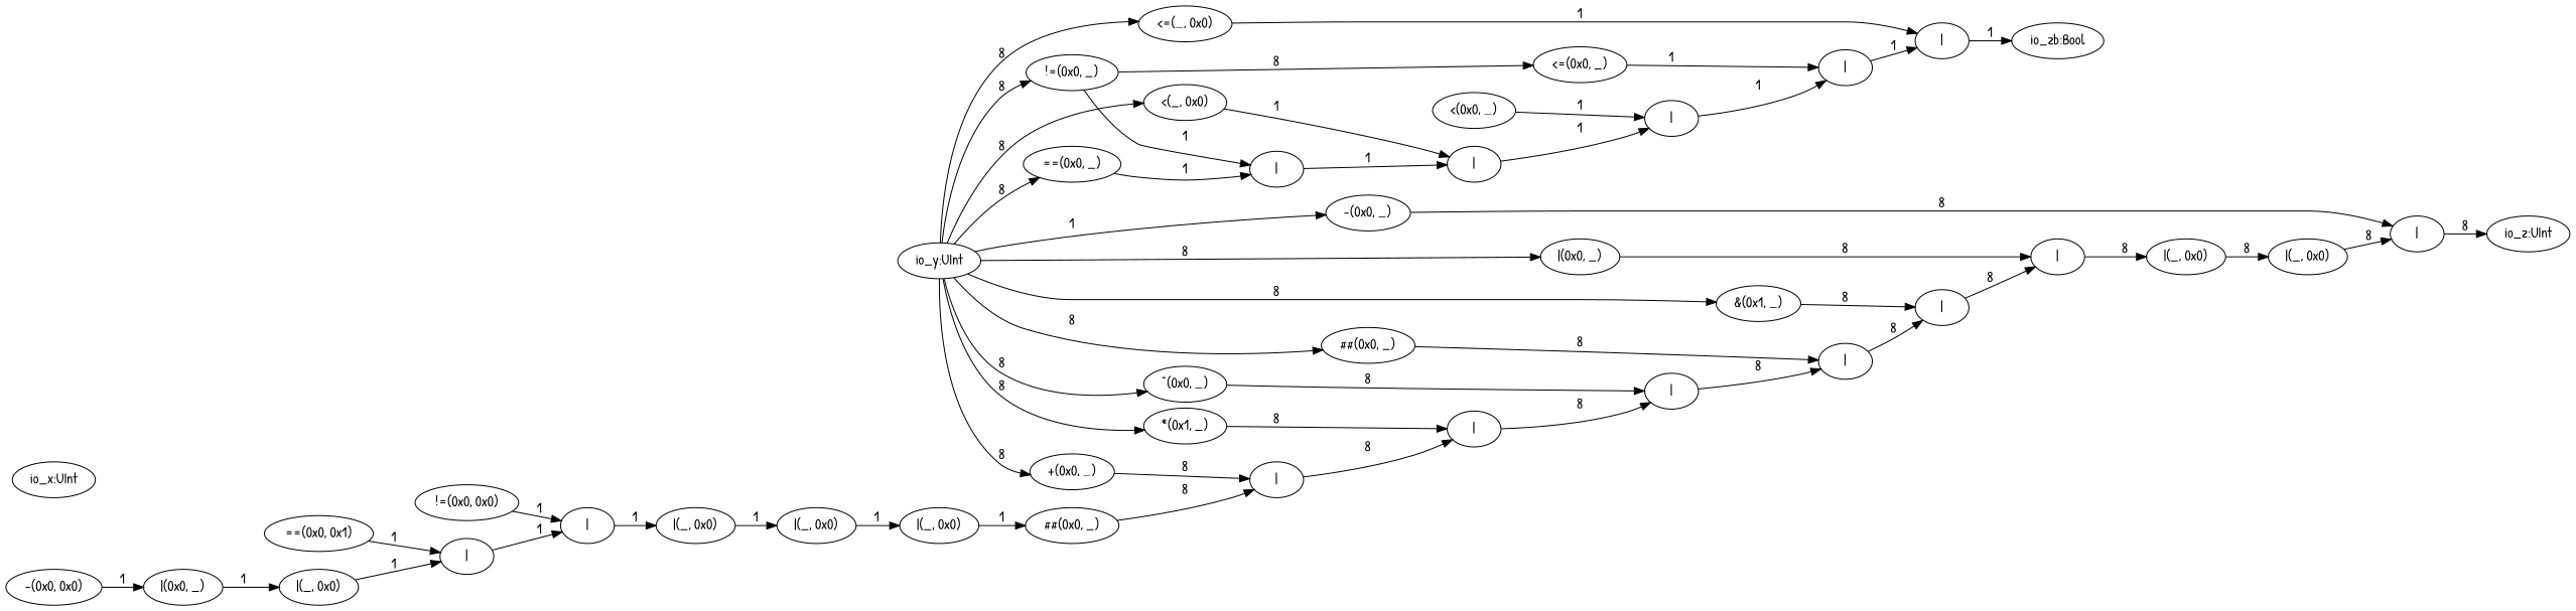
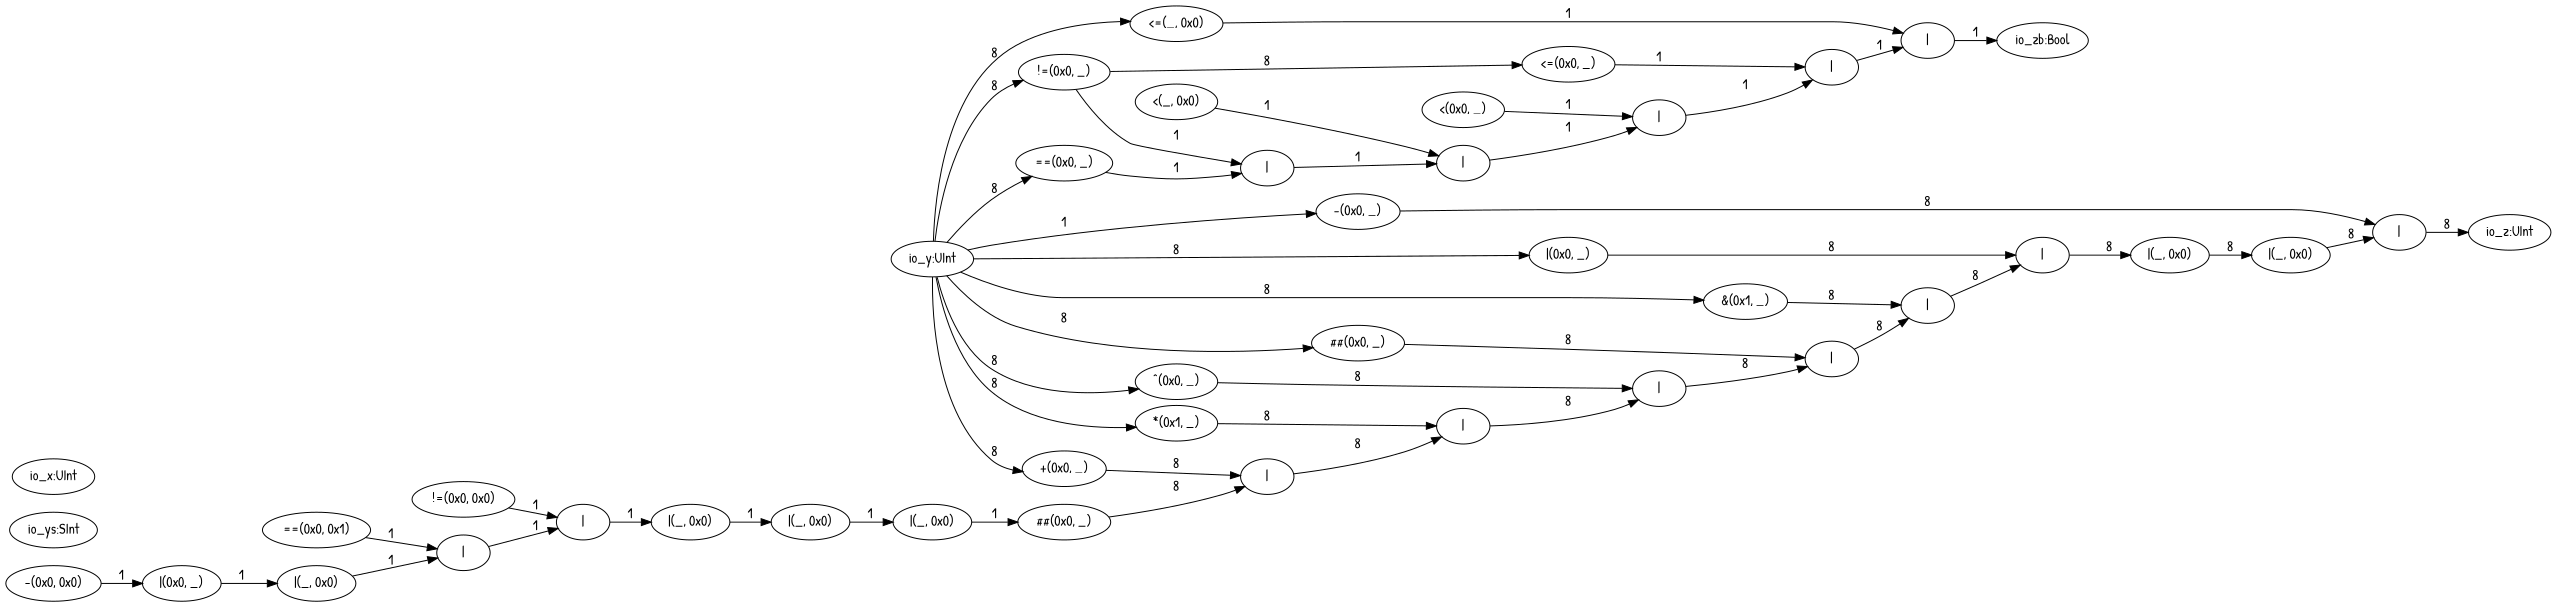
  digraph {
    fontname="Patrick Hand"
    rankdir=LR
    node [fontname="Patrick Hand"]
    edge [fontname="Patrick Hand"]
    n1 [label="io_zb:Bool"]
    n2 [label="|"]
    n3 [label="<=(_, 0x0)"]
    n4 [label="io_y:UInt"]
    n5 [label="<(_, 0x0)"]
    n6 [label="!=(0x0, _)"]
    n7 [label="==(0x0, _)"]
    n8 [label="-(0x0, _)"]
    n9 [label="|(0x0, _)"]
    n10 [label="&(0x1, _)"]
    n11 [label="##(0x0, _)"]
    n12 [label="^(0x0, _)"]
    n13 [label="*(0x1, _)"]
    n14 [label="+(0x0, _)"]
    n15 [label="<=(0x0, _)"]
    n16 [label="|"]
    n17 [label="<(0x0, _)"]
    n18 [label="|"]
    n19 [label="|"]
    n20 [label="|"]
    n21 [label="|"]
    n22 [label="|"]
    n23 [label="|"]
    n24 [label="|"]
    n25 [label="|"]
    n26 [label="|"]
    n27 [label="|"]
    n28 [label="io_z:UInt"]
    n29 [label="|(_, 0x0)"]
    n30 [label="|(_, 0x0)"]
    n31 [label="##(0x0, _)"]
    n32 [label="|(_, 0x0)"]
    n33 [label="|(_, 0x0)"]
    n34 [label="|(_, 0x0)"]
    n35 [label="|"]
    n36 [label="!=(0x0, 0x0)"]
    n37 [label="|"]
    n38 [label="==(0x0, 0x1)"]
    n39 [label="|(_, 0x0)"]
    n40 [label="|(0x0, _)"]
    n41 [label="-(0x0, 0x0)"]
+   n42 [label="io_ys:SInt"]
    n43 [label="io_x:UInt"]
    n2 -> n1 [label=1]
    n3 -> n2 [label=1]
    n4 -> n3 [label=8]
-   n4 -> n5 [label=8]
    n4 -> n6 [label=8]
    n4 -> n7 [label=8]
    n4 -> n8 [label=1]
    n4 -> n9 [label=8]
    n4 -> n10 [label=8]
    n4 -> n11 [label=8]
    n4 -> n12 [label=8]
    n4 -> n13 [label=8]
    n4 -> n14 [label=8]
    n5 -> n19 [label=1]
    n6 -> n15 [label=8]
    n6 -> n20 [label=1]
    n7 -> n20 [label=1]
    n8 -> n21 [label=8]
    n9 -> n22 [label=8]
    n10 -> n23 [label=8]
    n11 -> n24 [label=8]
    n12 -> n25 [label=8]
    n13 -> n26 [label=8]
    n14 -> n27 [label=8]
    n15 -> n16 [label=1]
    n16 -> n2 [label=1]
    n17 -> n18 [label=1]
    n18 -> n16 [label=1]
    n19 -> n18 [label=1]
    n20 -> n19 [label=1]
    n21 -> n28 [label=8]
    n22 -> n30 [label=8]
    n23 -> n22 [label=8]
    n24 -> n23 [label=8]
    n25 -> n24 [label=8]
    n26 -> n25 [label=8]
    n27 -> n26 [label=8]
    n29 -> n21 [label=8]
    n30 -> n29 [label=8]
    n31 -> n27 [label=8]
    n32 -> n31 [label=1]
    n33 -> n32 [label=1]
    n34 -> n33 [label=1]
    n35 -> n34 [label=1]
    n36 -> n35 [label=1]
    n37 -> n35 [label=1]
    n38 -> n37 [label=1]
    n39 -> n37 [label=1]
    n40 -> n39 [label=1]
    n41 -> n40 [label=1]
  }
